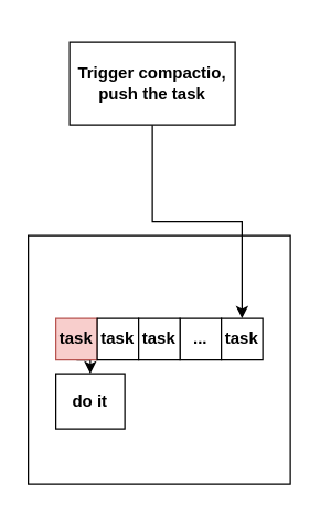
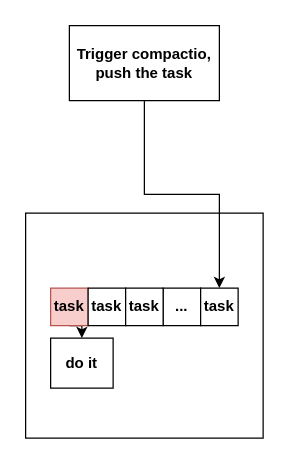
  <mxCell id="0" />
  <mxCell id="1" parent="0" />
  <mxCell id="2" value="" style="rounded=0;whiteSpace=wrap;html=1;" vertex="1" parent="1"><mxGeometry x="20" y="170" width="190" height="180" as="geometry" /></mxCell>
  <mxCell id="3" style="edgeStyle=orthogonalEdgeStyle;rounded=0;orthogonalLoop=1;jettySize=auto;html=1;exitX=0.5;exitY=1;exitDx=0;exitDy=0;entryX=0.5;entryY=0;entryDx=0;entryDy=0;" edge="1" parent="1" source="4" target="8"><mxGeometry relative="1" as="geometry" /></mxCell>
  <mxCell id="4" value="&lt;b&gt;task &lt;/b&gt;" style="rounded=0;whiteSpace=wrap;html=1;fillColor=#f8cecc;strokeColor=#b85450;" vertex="1" parent="1"><mxGeometry x="40" y="230" width="30" height="30" as="geometry" /></mxCell>
  <mxCell id="5" value="&lt;b&gt;task &lt;/b&gt;" style="rounded=0;whiteSpace=wrap;html=1;" vertex="1" parent="1"><mxGeometry x="70" y="230" width="30" height="30" as="geometry" /></mxCell>
  <mxCell id="6" value="&lt;b&gt;...&lt;/b&gt;" style="rounded=0;whiteSpace=wrap;html=1;" vertex="1" parent="1"><mxGeometry x="130" y="230" width="30" height="30" as="geometry" /></mxCell>
  <mxCell id="7" value="&lt;b&gt;task &lt;/b&gt;" style="rounded=0;whiteSpace=wrap;html=1;" vertex="1" parent="1"><mxGeometry x="160" y="230" width="30" height="30" as="geometry" /></mxCell>
  <mxCell id="8" value="&lt;b&gt;do it&lt;br&gt;&lt;/b&gt;" style="rounded=0;whiteSpace=wrap;html=1;" vertex="1" parent="1"><mxGeometry x="40" y="270" width="50" height="40" as="geometry" /></mxCell>
  <mxCell id="9" value="&lt;b&gt;task &lt;/b&gt;" style="rounded=0;whiteSpace=wrap;html=1;" vertex="1" parent="1"><mxGeometry x="100" y="230" width="30" height="30" as="geometry" /></mxCell>
  <mxCell id="10" style="edgeStyle=orthogonalEdgeStyle;rounded=0;orthogonalLoop=1;jettySize=auto;html=1;exitX=0.5;exitY=1;exitDx=0;exitDy=0;entryX=0.5;entryY=0;entryDx=0;entryDy=0;" edge="1" parent="1" source="11" target="7"><mxGeometry relative="1" as="geometry" /></mxCell>
- <mxCell id="11" value="&lt;div&gt;&lt;b&gt;Trigger compactio,&lt;/b&gt;&lt;/div&gt;&lt;div&gt;&lt;b&gt;push the task&lt;br&gt;&lt;/b&gt;&lt;/div&gt;" style="rounded=0;whiteSpace=wrap;html=1;" vertex="1" parent="1"><mxGeometry x="50" y="30" width="120" height="60" as="geometry" /></mxCell>
+ <mxCell id="11" value="&lt;div&gt;&lt;b&gt;Trigger compactio,&lt;/b&gt;&lt;/div&gt;&lt;div&gt;&lt;b&gt;push the task&lt;br&gt;&lt;/b&gt;&lt;/div&gt;" style="rounded=0;whiteSpace=wrap;html=1;" vertex="1" parent="1"><mxGeometry x="55" y="20" width="120" height="60" as="geometry" /></mxCell>
